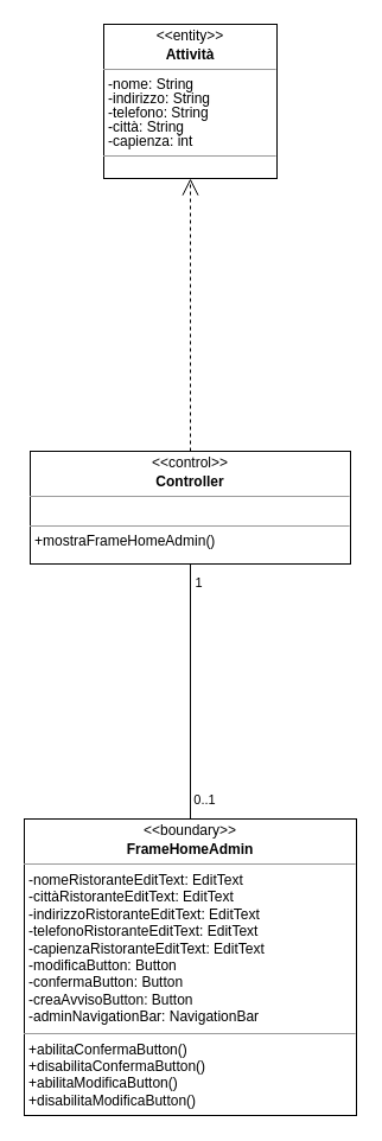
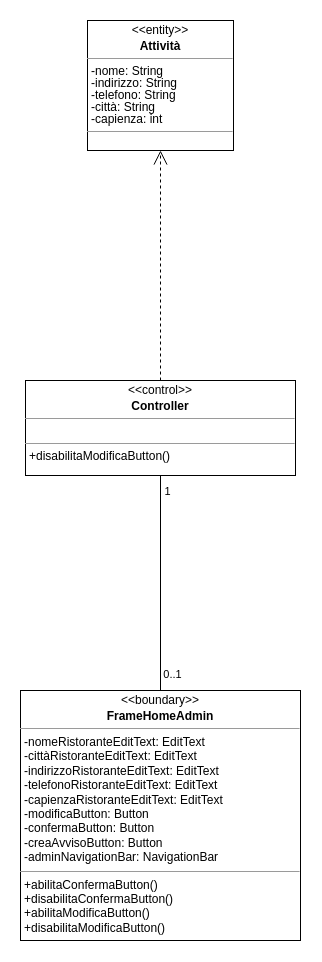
  <mxCell id="0" />
  <mxCell id="1" parent="0" />
  <mxCell id="2" value="&lt;p style=&quot;margin: 4px 0px 0px; text-align: center; line-height: 100%;&quot;&gt;&amp;lt;&amp;lt;boundary&amp;gt;&amp;gt;&lt;/p&gt;&lt;p style=&quot;margin: 4px 0px 0px; text-align: center; line-height: 100%;&quot;&gt;&lt;b&gt;FrameHomeAdmin&lt;/b&gt;&lt;/p&gt;&lt;hr size=&quot;1&quot;&gt;&lt;p style=&quot;margin:0px;margin-left:4px;&quot;&gt;-nomeRistoranteEditText: EditText&lt;/p&gt;&lt;p style=&quot;margin:0px;margin-left:4px;&quot;&gt;&lt;span style=&quot;background-color: initial;&quot;&gt;-cittàRistoranteEditText: EditText&lt;/span&gt;&lt;/p&gt;&lt;p style=&quot;margin:0px;margin-left:4px;&quot;&gt;&lt;span style=&quot;background-color: initial;&quot;&gt;-indirizzoRistoranteEditText: EditText&lt;/span&gt;&lt;/p&gt;&lt;p style=&quot;margin:0px;margin-left:4px;&quot;&gt;&lt;span style=&quot;background-color: initial;&quot;&gt;-telefonoRistoranteEditText: EditText&lt;/span&gt;&lt;/p&gt;&lt;p style=&quot;margin:0px;margin-left:4px;&quot;&gt;-capienzaRistoranteEditText: EditText&lt;/p&gt;&lt;p style=&quot;margin:0px;margin-left:4px;&quot;&gt;-modificaButton: Button&lt;/p&gt;&lt;p style=&quot;margin:0px;margin-left:4px;&quot;&gt;-confermaButton: Button&lt;/p&gt;&lt;p style=&quot;margin:0px;margin-left:4px;&quot;&gt;-creaAvvisoButton: Button&lt;/p&gt;&lt;p style=&quot;margin:0px;margin-left:4px;&quot;&gt;&lt;span style=&quot;background-color: initial;&quot;&gt;-adminNavigationBar: NavigationBar&lt;/span&gt;&lt;br&gt;&lt;/p&gt;&lt;hr size=&quot;1&quot;&gt;&lt;p style=&quot;margin:0px;margin-left:4px;&quot;&gt;&lt;span style=&quot;background-color: initial;&quot;&gt;+abilitaConfermaButton()&lt;/span&gt;&lt;br&gt;&lt;/p&gt;&lt;p style=&quot;margin:0px;margin-left:4px;&quot;&gt;+disabilitaConfermaButton()&lt;br&gt;&lt;/p&gt;&lt;p style=&quot;margin:0px;margin-left:4px;&quot;&gt;+abilitaModificaButton()&lt;/p&gt;&lt;p style=&quot;margin:0px;margin-left:4px;&quot;&gt;+disabilitaModificaButton()&lt;/p&gt;" style="verticalAlign=top;align=left;overflow=fill;fontSize=12;fontFamily=Helvetica;html=1;spacing=2;" parent="1" vertex="1"><mxGeometry x="20" y="690" width="280" height="250" as="geometry" /></mxCell>
- <mxCell id="3" value="&lt;p style=&quot;margin: 4px 0px 0px; text-align: center; line-height: 100%;&quot;&gt;&amp;lt;&amp;lt;control&amp;gt;&amp;gt;&lt;/p&gt;&lt;p style=&quot;margin: 4px 0px 0px; text-align: center; line-height: 100%;&quot;&gt;&lt;b&gt;Controller&lt;/b&gt;&lt;/p&gt;&lt;hr size=&quot;1&quot;&gt;&lt;p style=&quot;margin: 0px 0px 0px 4px; line-height: 100%;&quot;&gt;&lt;br&gt;&lt;/p&gt;&lt;hr size=&quot;1&quot;&gt;&lt;p style=&quot;margin: 0px 0px 0px 4px; line-height: 100%;&quot;&gt;+mostraFrameHomeAdmin()&lt;/p&gt;&lt;p style=&quot;margin: 0px 0px 0px 4px; line-height: 100%;&quot;&gt;&lt;br&gt;&lt;/p&gt;" style="verticalAlign=top;align=left;overflow=fill;fontSize=12;fontFamily=Helvetica;html=1;" parent="1" vertex="1"><mxGeometry x="25" y="380" width="270" height="95" as="geometry" /></mxCell>
+ <mxCell id="3" value="&lt;p style=&quot;margin: 4px 0px 0px; text-align: center; line-height: 100%;&quot;&gt;&amp;lt;&amp;lt;control&amp;gt;&amp;gt;&lt;/p&gt;&lt;p style=&quot;margin: 4px 0px 0px; text-align: center; line-height: 100%;&quot;&gt;&lt;b&gt;Controller&lt;/b&gt;&lt;/p&gt;&lt;hr size=&quot;1&quot;&gt;&lt;p style=&quot;margin: 0px 0px 0px 4px; line-height: 100%;&quot;&gt;&lt;br&gt;&lt;/p&gt;&lt;hr size=&quot;1&quot;&gt;&lt;p style=&quot;margin: 0px 0px 0px 4px; line-height: 100%;&quot;&gt;+disabilitaModificaButton()&lt;/p&gt;&lt;p style=&quot;margin: 0px 0px 0px 4px; line-height: 100%;&quot;&gt;&lt;br&gt;&lt;/p&gt;" style="verticalAlign=top;align=left;overflow=fill;fontSize=12;fontFamily=Helvetica;html=1;" parent="1" vertex="1"><mxGeometry x="25" y="380" width="270" height="95" as="geometry" /></mxCell>
  <mxCell id="4" value="" style="endArrow=none;html=1;rounded=0;exitX=0.5;exitY=0;exitDx=0;exitDy=0;entryX=0.5;entryY=1;entryDx=0;entryDy=0;" parent="1" source="2" target="3" edge="1"><mxGeometry width="50" height="50" relative="1" as="geometry"><mxPoint x="136" y="590" as="sourcePoint" /><mxPoint x="186" y="540" as="targetPoint" /></mxGeometry></mxCell>
  <mxCell id="5" value="1&lt;br&gt;" style="edgeLabel;html=1;align=center;verticalAlign=middle;resizable=0;points=[];labelBackgroundColor=none;" parent="4" vertex="1" connectable="0"><mxGeometry x="0.833" y="-3" relative="1" as="geometry"><mxPoint x="3" y="-3" as="offset" /></mxGeometry></mxCell>
  <mxCell id="6" value="0..1" style="edgeLabel;html=1;align=center;verticalAlign=middle;resizable=0;points=[];labelBackgroundColor=none;" parent="4" vertex="1" connectable="0"><mxGeometry x="-0.809" y="-2" relative="1" as="geometry"><mxPoint x="9" y="4" as="offset" /></mxGeometry></mxCell>
  <mxCell id="7" value="&lt;p style=&quot;margin: 4px 0px 0px; text-align: center; line-height: 100%;&quot;&gt;&amp;lt;&amp;lt;entity&amp;gt;&amp;gt;&lt;/p&gt;&lt;p style=&quot;margin: 4px 0px 0px; text-align: center; line-height: 100%;&quot;&gt;&lt;b&gt;Attività&lt;/b&gt;&lt;/p&gt;&lt;hr style=&quot;line-height: 100%;&quot; size=&quot;1&quot;&gt;&lt;p style=&quot;margin: 0px 0px 0px 4px; line-height: 100%;&quot;&gt;-nome: String&lt;/p&gt;&lt;p style=&quot;margin: 0px 0px 0px 4px; line-height: 100%;&quot;&gt;-indirizzo: String&lt;/p&gt;&lt;p style=&quot;margin: 0px 0px 0px 4px; line-height: 100%;&quot;&gt;-telefono: String&lt;/p&gt;&lt;p style=&quot;margin: 0px 0px 0px 4px; line-height: 100%;&quot;&gt;-città: String&lt;/p&gt;&lt;p style=&quot;margin: 0px 0px 0px 4px; line-height: 100%;&quot;&gt;-capienza: int&lt;/p&gt;&lt;hr style=&quot;line-height: 100%;&quot; size=&quot;1&quot;&gt;&lt;p style=&quot;margin: 0px 0px 0px 4px; line-height: 100%;&quot;&gt;&lt;br&gt;&lt;/p&gt;" style="verticalAlign=top;align=left;overflow=fill;fontSize=12;fontFamily=Helvetica;html=1;strokeColor=#000000;" parent="1" vertex="1"><mxGeometry x="87" y="20" width="146" height="130" as="geometry" /></mxCell>
  <mxCell id="8" value="Use" style="endArrow=open;endSize=12;dashed=1;rounded=0;movable=1;resizable=1;rotatable=1;deletable=1;editable=1;connectable=1;exitX=0.5;exitY=0;exitDx=0;exitDy=0;entryX=0.5;entryY=1;entryDx=0;entryDy=0;textOpacity=0;" parent="1" source="3" target="7" edge="1"><mxGeometry width="160" relative="1" as="geometry"><mxPoint x="159" y="366" as="sourcePoint" /><mxPoint x="159" y="286" as="targetPoint" /><mxPoint as="offset" /></mxGeometry></mxCell>
